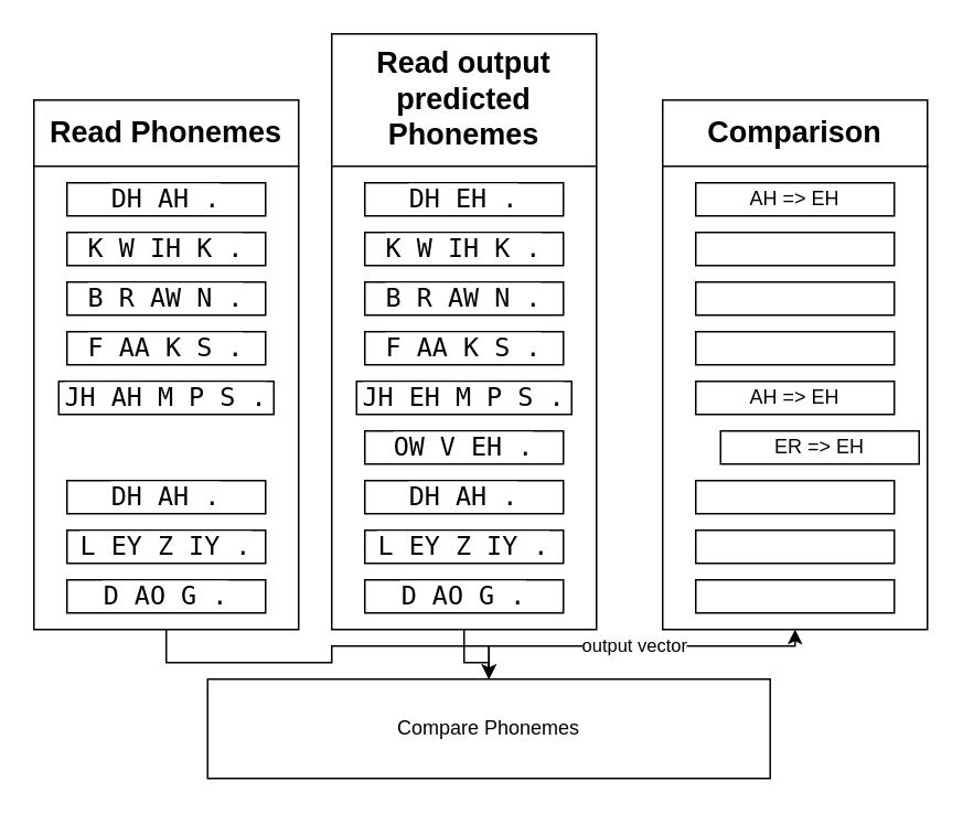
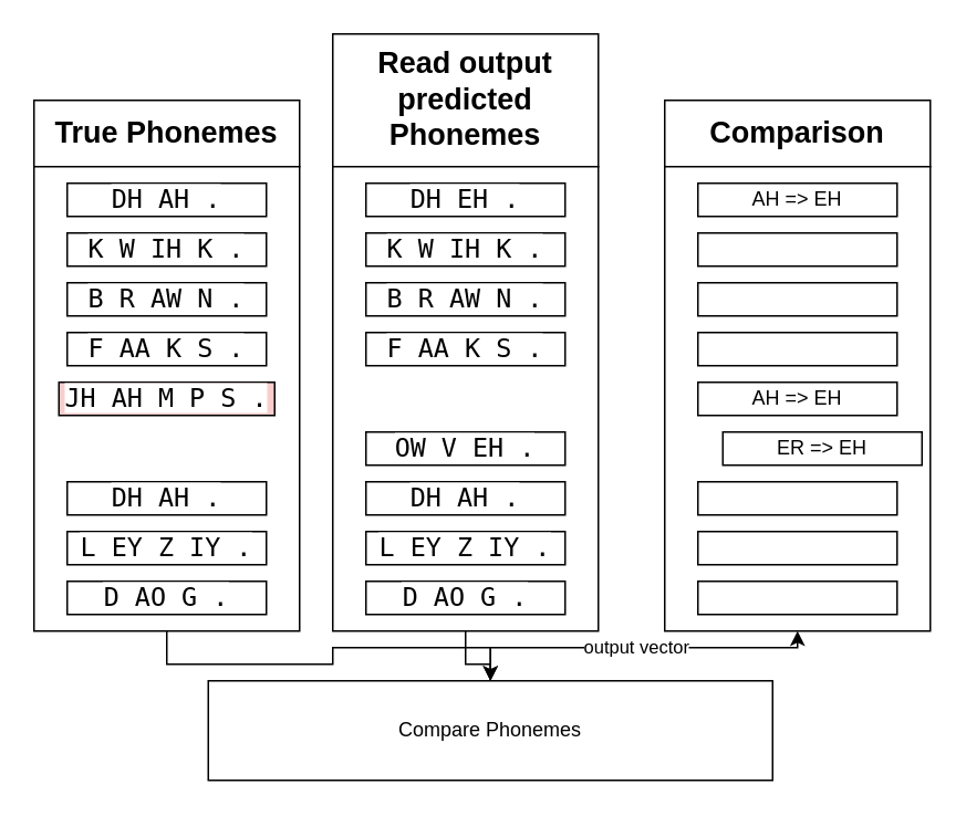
  <mxCell id="0" />
  <mxCell id="1" parent="0" />
- <mxCell id="2" value="&lt;b&gt;&lt;font style=&quot;font-size: 18px&quot;&gt;Read Phonemes&lt;/font&gt;&lt;/b&gt;" style="rounded=0;whiteSpace=wrap;html=1;" parent="1" vertex="1"><mxGeometry x="20" y="60" width="160" height="40" as="geometry" /></mxCell>
+ <mxCell id="2" value="&lt;b&gt;&lt;font style=&quot;font-size: 18px&quot;&gt;True Phonemes&lt;/font&gt;&lt;/b&gt;" style="rounded=0;whiteSpace=wrap;html=1;" parent="1" vertex="1"><mxGeometry x="20" y="60" width="160" height="40" as="geometry" /></mxCell>
  <mxCell id="3" style="edgeStyle=orthogonalEdgeStyle;rounded=0;orthogonalLoop=1;jettySize=auto;html=1;" edge="1" parent="1" source="4" target="26"><mxGeometry relative="1" as="geometry" /></mxCell>
  <mxCell id="4" value="" style="rounded=0;whiteSpace=wrap;html=1;" parent="1" vertex="1"><mxGeometry x="20" y="100" width="160" height="280" as="geometry" /></mxCell>
  <mxCell id="5" value="&lt;span style=&quot;font-family: monospace ; font-size: 15.6px ; background-color: rgb(255 , 255 , 255)&quot;&gt;DH AH .&lt;/span&gt;" style="rounded=0;whiteSpace=wrap;html=1;" parent="1" vertex="1"><mxGeometry x="40" y="110" width="120" height="20" as="geometry" /></mxCell>
  <mxCell id="6" value="&lt;span style=&quot;font-family: monospace ; font-size: 15.6px ; background-color: rgb(255 , 255 , 255)&quot;&gt;K W IH K .&lt;/span&gt;" style="rounded=0;whiteSpace=wrap;html=1;" parent="1" vertex="1"><mxGeometry x="40" y="140" width="120" height="20" as="geometry" /></mxCell>
  <mxCell id="7" value="&lt;span style=&quot;font-family: monospace ; font-size: 15.6px ; background-color: rgb(255 , 255 , 255)&quot;&gt;B R AW N .&lt;/span&gt;" style="rounded=0;whiteSpace=wrap;html=1;" parent="1" vertex="1"><mxGeometry x="40" y="170" width="120" height="20" as="geometry" /></mxCell>
  <mxCell id="8" value="&lt;span style=&quot;font-family: monospace ; font-size: 15.6px ; background-color: rgb(255 , 255 , 255)&quot;&gt;F AA K S .&lt;/span&gt;" style="rounded=0;whiteSpace=wrap;html=1;" parent="1" vertex="1"><mxGeometry x="40" y="200" width="120" height="20" as="geometry" /></mxCell>
- <mxCell id="9" value="&lt;span style=&quot;font-family: monospace ; font-size: 15.6px ; background-color: rgb(255 , 255 , 255)&quot;&gt;JH AH M P S .&lt;/span&gt;" style="rounded=0;whiteSpace=wrap;html=1;" parent="1" vertex="1"><mxGeometry x="35" y="230" width="130" height="20" as="geometry" /></mxCell>
+ <mxCell id="9" value="&lt;span style=&quot;font-family: monospace ; font-size: 15.6px ; background-color: rgb(255 , 255 , 255)&quot;&gt;JH AH M P S .&lt;/span&gt;" style="rounded=0;whiteSpace=wrap;html=1;fillColor=#f8cecc;" parent="1" vertex="1"><mxGeometry x="35" y="230" width="130" height="20" as="geometry" /></mxCell>
  <mxCell id="10" value="&lt;span style=&quot;font-family: monospace ; font-size: 15.6px ; background-color: rgb(255 , 255 , 255)&quot;&gt;DH AH .&lt;/span&gt;" style="rounded=0;whiteSpace=wrap;html=1;" parent="1" vertex="1"><mxGeometry x="40" y="290" width="120" height="20" as="geometry" /></mxCell>
  <mxCell id="11" value="&lt;span style=&quot;font-family: monospace ; font-size: 15.6px ; background-color: rgb(255 , 255 , 255)&quot;&gt;L EY Z IY .&lt;/span&gt;" style="rounded=0;whiteSpace=wrap;html=1;" parent="1" vertex="1"><mxGeometry x="40" y="320" width="120" height="20" as="geometry" /></mxCell>
  <mxCell id="12" value="&lt;span style=&quot;font-family: monospace ; font-size: 15.6px ; background-color: rgb(255 , 255 , 255)&quot;&gt;D AO G .&lt;/span&gt;" style="rounded=0;whiteSpace=wrap;html=1;" parent="1" vertex="1"><mxGeometry x="40" y="350" width="120" height="20" as="geometry" /></mxCell>
  <mxCell id="13" value="&lt;b&gt;&lt;font style=&quot;font-size: 18px&quot;&gt;Read output predicted Phonemes&lt;/font&gt;&lt;/b&gt;" style="rounded=0;whiteSpace=wrap;html=1;" parent="1" vertex="1"><mxGeometry x="200" y="20" width="160" height="80" as="geometry" /></mxCell>
  <mxCell id="14" style="edgeStyle=orthogonalEdgeStyle;rounded=0;orthogonalLoop=1;jettySize=auto;html=1;" edge="1" parent="1" source="15" target="26"><mxGeometry relative="1" as="geometry" /></mxCell>
  <mxCell id="15" value="" style="rounded=0;whiteSpace=wrap;html=1;" parent="1" vertex="1"><mxGeometry x="200" y="100" width="160" height="280" as="geometry" /></mxCell>
  <mxCell id="16" value="&lt;span style=&quot;font-family: monospace ; font-size: 15.6px ; background-color: rgb(255 , 255 , 255)&quot;&gt;DH EH .&lt;/span&gt;" style="rounded=0;whiteSpace=wrap;html=1;" parent="1" vertex="1"><mxGeometry x="220" y="110" width="120" height="20" as="geometry" /></mxCell>
  <mxCell id="17" value="&lt;span style=&quot;font-family: monospace ; font-size: 15.6px ; background-color: rgb(255 , 255 , 255)&quot;&gt;K W IH K .&lt;/span&gt;" style="rounded=0;whiteSpace=wrap;html=1;" parent="1" vertex="1"><mxGeometry x="220" y="140" width="120" height="20" as="geometry" /></mxCell>
  <mxCell id="18" value="&lt;span style=&quot;font-family: monospace ; font-size: 15.6px ; background-color: rgb(255 , 255 , 255)&quot;&gt;B R AW N .&lt;/span&gt;" style="rounded=0;whiteSpace=wrap;html=1;" parent="1" vertex="1"><mxGeometry x="220" y="170" width="120" height="20" as="geometry" /></mxCell>
  <mxCell id="19" value="&lt;span style=&quot;font-family: monospace ; font-size: 15.6px ; background-color: rgb(255 , 255 , 255)&quot;&gt;F AA K S .&lt;/span&gt;" style="rounded=0;whiteSpace=wrap;html=1;" parent="1" vertex="1"><mxGeometry x="220" y="200" width="120" height="20" as="geometry" /></mxCell>
- <mxCell id="20" value="&lt;span style=&quot;font-family: monospace ; font-size: 15.6px ; background-color: rgb(255 , 255 , 255)&quot;&gt;JH EH M P S .&lt;/span&gt;" style="rounded=0;whiteSpace=wrap;html=1;" parent="1" vertex="1"><mxGeometry x="215" y="230" width="130" height="20" as="geometry" /></mxCell>
  <mxCell id="21" value="&lt;span style=&quot;font-family: monospace ; font-size: 15.6px ; background-color: rgb(255 , 255 , 255)&quot;&gt;OW V EH .&lt;/span&gt;" style="rounded=0;whiteSpace=wrap;html=1;" parent="1" vertex="1"><mxGeometry x="220" y="260" width="120" height="20" as="geometry" /></mxCell>
  <mxCell id="22" value="&lt;span style=&quot;font-family: monospace ; font-size: 15.6px ; background-color: rgb(255 , 255 , 255)&quot;&gt;DH AH .&lt;/span&gt;" style="rounded=0;whiteSpace=wrap;html=1;" parent="1" vertex="1"><mxGeometry x="220" y="290" width="120" height="20" as="geometry" /></mxCell>
  <mxCell id="23" value="&lt;span style=&quot;font-family: monospace ; font-size: 15.6px ; background-color: rgb(255 , 255 , 255)&quot;&gt;L EY Z IY .&lt;/span&gt;" style="rounded=0;whiteSpace=wrap;html=1;" parent="1" vertex="1"><mxGeometry x="220" y="320" width="120" height="20" as="geometry" /></mxCell>
  <mxCell id="24" value="&lt;span style=&quot;font-family: monospace ; font-size: 15.6px ; background-color: rgb(255 , 255 , 255)&quot;&gt;D AO G .&lt;/span&gt;" style="rounded=0;whiteSpace=wrap;html=1;" parent="1" vertex="1"><mxGeometry x="220" y="350" width="120" height="20" as="geometry" /></mxCell>
  <mxCell id="25" value="output vector" style="edgeStyle=orthogonalEdgeStyle;rounded=0;orthogonalLoop=1;jettySize=auto;html=1;entryX=0.5;entryY=1;entryDx=0;entryDy=0;" edge="1" parent="1" source="26" target="28"><mxGeometry relative="1" as="geometry" /></mxCell>
  <mxCell id="26" value="Compare Phonemes" style="rounded=0;whiteSpace=wrap;html=1;" vertex="1" parent="1"><mxGeometry x="125" y="410" width="340" height="60" as="geometry" /></mxCell>
  <mxCell id="27" value="&lt;b&gt;&lt;font style=&quot;font-size: 18px&quot;&gt;Comparison&lt;/font&gt;&lt;/b&gt;" style="rounded=0;whiteSpace=wrap;html=1;" vertex="1" parent="1"><mxGeometry x="400" y="60" width="160" height="40" as="geometry" /></mxCell>
  <mxCell id="28" value="" style="rounded=0;whiteSpace=wrap;html=1;" vertex="1" parent="1"><mxGeometry x="400" y="100" width="160" height="280" as="geometry" /></mxCell>
  <mxCell id="29" value="AH =&amp;gt; EH" style="rounded=0;whiteSpace=wrap;html=1;" vertex="1" parent="1"><mxGeometry x="420" y="110" width="120" height="20" as="geometry" /></mxCell>
  <mxCell id="30" value="" style="rounded=0;whiteSpace=wrap;html=1;" vertex="1" parent="1"><mxGeometry x="420" y="140" width="120" height="20" as="geometry" /></mxCell>
  <mxCell id="31" value="" style="rounded=0;whiteSpace=wrap;html=1;" vertex="1" parent="1"><mxGeometry x="420" y="170" width="120" height="20" as="geometry" /></mxCell>
  <mxCell id="32" value="" style="rounded=0;whiteSpace=wrap;html=1;" vertex="1" parent="1"><mxGeometry x="420" y="200" width="120" height="20" as="geometry" /></mxCell>
  <mxCell id="33" value="AH =&amp;gt; EH" style="rounded=0;whiteSpace=wrap;html=1;" vertex="1" parent="1"><mxGeometry x="420" y="230" width="120" height="20" as="geometry" /></mxCell>
  <mxCell id="34" value="ER =&amp;gt; EH" style="rounded=0;whiteSpace=wrap;html=1;" vertex="1" parent="1"><mxGeometry x="435" y="260" width="120" height="20" as="geometry" /></mxCell>
  <mxCell id="35" value="" style="rounded=0;whiteSpace=wrap;html=1;" vertex="1" parent="1"><mxGeometry x="420" y="290" width="120" height="20" as="geometry" /></mxCell>
  <mxCell id="36" value="" style="rounded=0;whiteSpace=wrap;html=1;" vertex="1" parent="1"><mxGeometry x="420" y="320" width="120" height="20" as="geometry" /></mxCell>
  <mxCell id="37" value="" style="rounded=0;whiteSpace=wrap;html=1;" vertex="1" parent="1"><mxGeometry x="420" y="350" width="120" height="20" as="geometry" /></mxCell>
